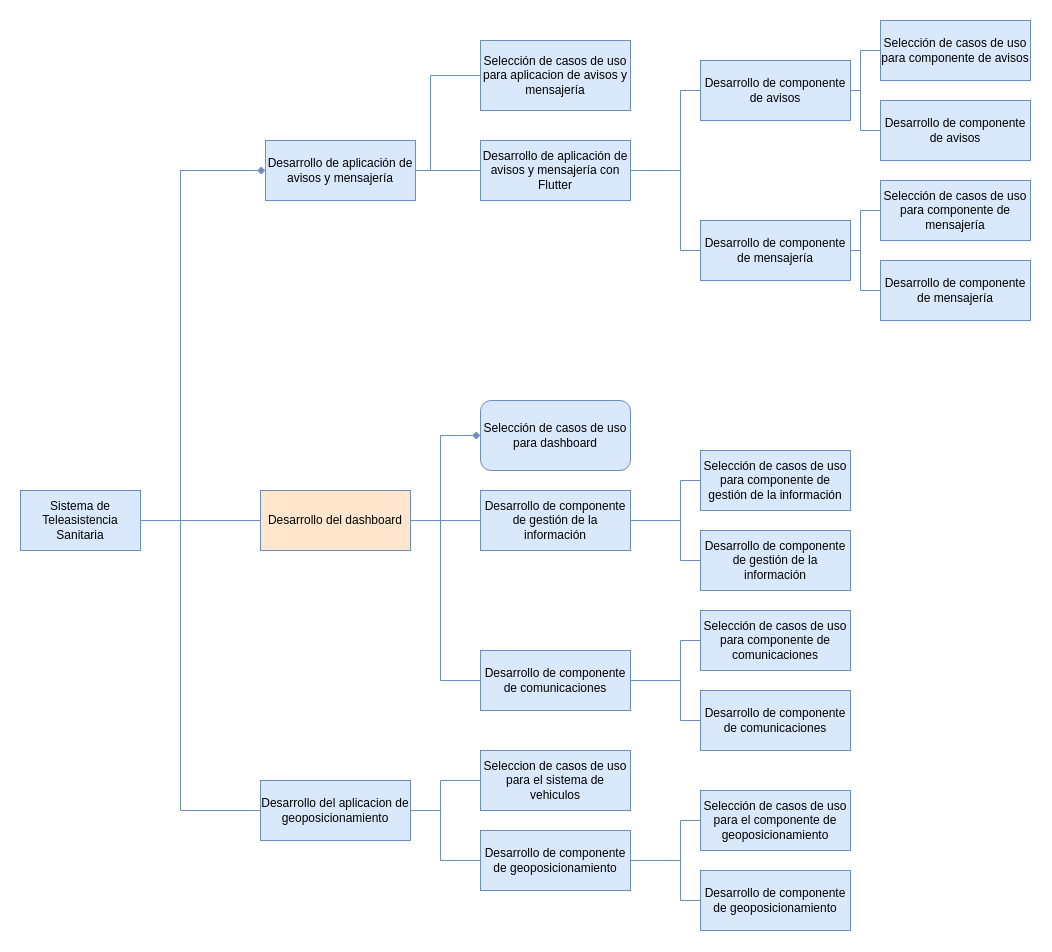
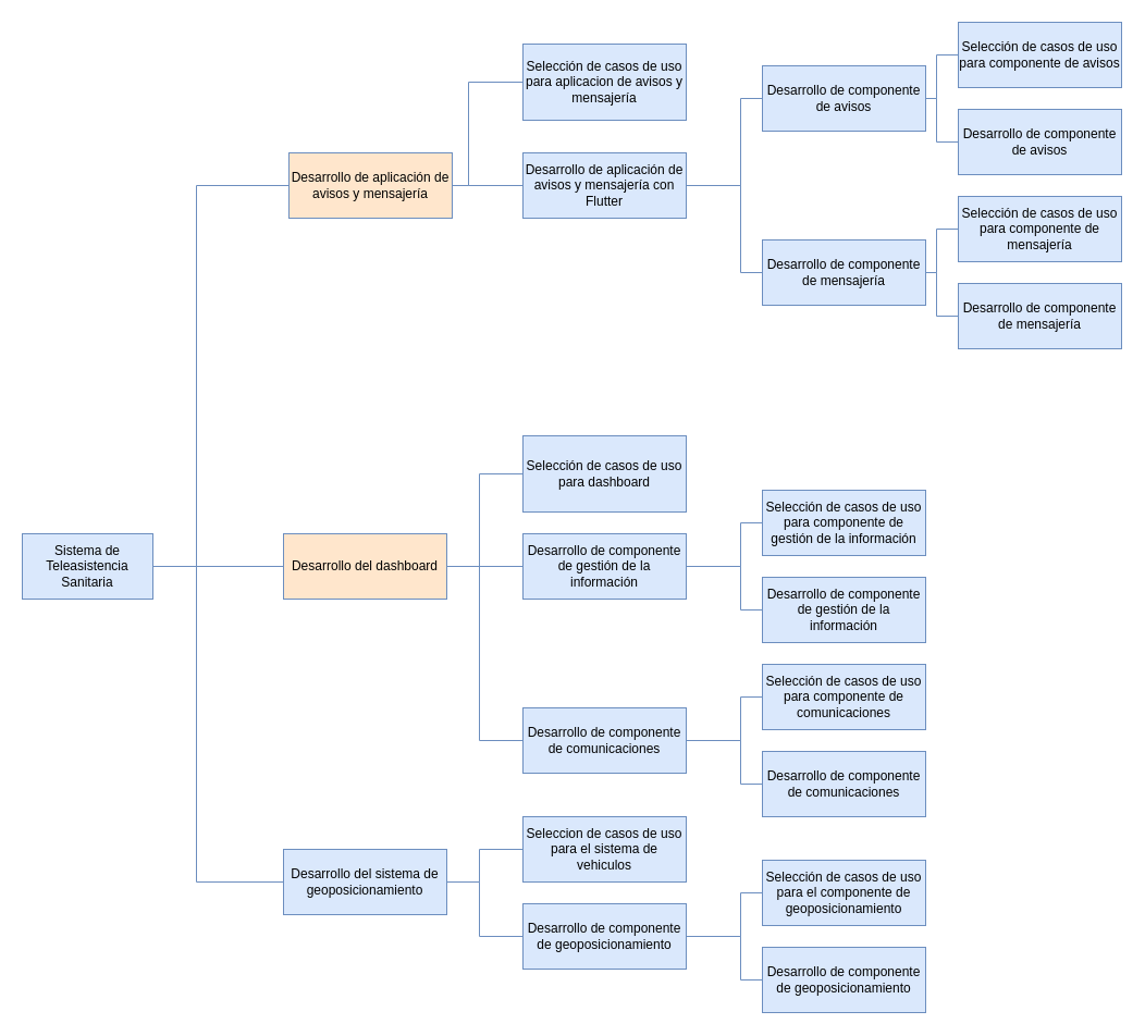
  <mxCell id="0" />
  <mxCell id="1" parent="0" />
  <mxCell id="2" value="Sistema de Teleasistencia Sanitaria" style="rounded=0;whiteSpace=wrap;html=1;fillColor=#dae8fc;strokeColor=#6c8ebf;" parent="1" vertex="1"><mxGeometry x="20" y="490" width="120" height="60" as="geometry" /></mxCell>
- <mxCell id="3" value="Desarrollo de aplicación de avisos y mensajería" style="rounded=0;whiteSpace=wrap;html=1;fillColor=#dae8fc;strokeColor=#6c8ebf;" parent="1" vertex="1"><mxGeometry x="265" y="140" width="150" height="60" as="geometry" /></mxCell>
+ <mxCell id="3" value="Desarrollo de aplicación de avisos y mensajería" style="rounded=0;whiteSpace=wrap;html=1;fillColor=#ffe6cc;strokeColor=#6c8ebf;" parent="1" vertex="1"><mxGeometry x="265" y="140" width="150" height="60" as="geometry" /></mxCell>
  <mxCell id="4" value="Desarrollo del dashboard" style="rounded=0;whiteSpace=wrap;html=1;fillColor=#ffe6cc;strokeColor=#6c8ebf;" parent="1" vertex="1"><mxGeometry x="260" y="490" width="150" height="60" as="geometry" /></mxCell>
  <mxCell id="5" value="Selección de casos de uso para aplicacion de avisos y mensajería" style="rounded=0;whiteSpace=wrap;html=1;fillColor=#dae8fc;strokeColor=#6c8ebf;" parent="1" vertex="1"><mxGeometry y="40" width="150" height="70" as="geometry" x="480" /></mxCell>
  <mxCell id="6" value="Desarrollo de aplicación de avisos y mensajería con Flutter" style="rounded=0;whiteSpace=wrap;html=1;fillColor=#dae8fc;strokeColor=#6c8ebf;" parent="1" vertex="1"><mxGeometry y="140" width="150" height="60" as="geometry" x="480" /></mxCell>
  <mxCell id="7" value="Desarrollo de componente de avisos" style="rounded=0;whiteSpace=wrap;html=1;fillColor=#dae8fc;strokeColor=#6c8ebf;" parent="1" vertex="1"><mxGeometry x="700" y="60" width="150" height="60" as="geometry" /></mxCell>
  <mxCell id="8" value="Desarrollo de componente de mensajería" style="rounded=0;whiteSpace=wrap;html=1;fillColor=#dae8fc;strokeColor=#6c8ebf;" parent="1" vertex="1"><mxGeometry x="700" y="220" width="150" height="60" as="geometry" /></mxCell>
  <mxCell id="9" value="Selección de casos de uso para componente de avisos" style="rounded=0;whiteSpace=wrap;html=1;fillColor=#dae8fc;strokeColor=#6c8ebf;" parent="1" vertex="1"><mxGeometry x="880" y="20" width="150" height="60" as="geometry" /></mxCell>
  <mxCell id="10" value="Desarrollo de componente de avisos" style="rounded=0;whiteSpace=wrap;html=1;fillColor=#dae8fc;strokeColor=#6c8ebf;" parent="1" vertex="1"><mxGeometry x="880" y="100" width="150" height="60" as="geometry" /></mxCell>
  <mxCell id="11" value="Selección de casos de uso para componente de mensajería" style="rounded=0;whiteSpace=wrap;html=1;fillColor=#dae8fc;strokeColor=#6c8ebf;" parent="1" vertex="1"><mxGeometry x="880" y="180" width="150" height="60" as="geometry" /></mxCell>
  <mxCell id="12" value="Desarrollo de componente de mensajería" style="rounded=0;whiteSpace=wrap;html=1;fillColor=#dae8fc;strokeColor=#6c8ebf;" parent="1" vertex="1"><mxGeometry x="880" y="260" width="150" height="60" as="geometry" /></mxCell>
  <mxCell id="13" value="" style="endArrow=none;html=1;rounded=0;exitX=1;exitY=0.5;exitDx=0;exitDy=0;entryX=0;entryY=0.5;entryDx=0;entryDy=0;fillColor=#dae8fc;strokeColor=#6c8ebf;" parent="1" source="2" target="4" edge="1"><mxGeometry width="50" height="50" relative="1" as="geometry"><mxPoint x="190" y="520" as="sourcePoint" /><mxPoint x="240" y="470" as="targetPoint" /><Array as="points"><mxPoint x="180" y="520" /></Array></mxGeometry></mxCell>
- <mxCell id="14" value="" style="endArrow=diamond;html=1;rounded=0;exitX=1;exitY=0.5;exitDx=0;exitDy=0;entryX=0;entryY=0.5;entryDx=0;entryDy=0;fillColor=#dae8fc;strokeColor=#6c8ebf;" parent="1" source="2" target="3" edge="1"><mxGeometry width="50" height="50" relative="1" as="geometry"><mxPoint x="200" y="520" as="sourcePoint" /><mxPoint x="250" y="470" as="targetPoint" /><Array as="points"><mxPoint x="180" y="520" /><mxPoint x="180" y="170" /></Array></mxGeometry></mxCell>
+ <mxCell id="14" value="" style="endArrow=none;html=1;rounded=0;exitX=1;exitY=0.5;exitDx=0;exitDy=0;entryX=0;entryY=0.5;entryDx=0;entryDy=0;fillColor=#dae8fc;strokeColor=#6c8ebf;" parent="1" source="2" target="3" edge="1"><mxGeometry width="50" height="50" relative="1" as="geometry"><mxPoint x="200" y="520" as="sourcePoint" /><mxPoint x="250" y="470" as="targetPoint" /><Array as="points"><mxPoint x="180" y="520" /><mxPoint x="180" y="170" /></Array></mxGeometry></mxCell>
  <mxCell id="15" value="" style="endArrow=none;html=1;rounded=0;exitX=1;exitY=0.5;exitDx=0;exitDy=0;entryX=0;entryY=0.5;entryDx=0;entryDy=0;fillColor=#dae8fc;strokeColor=#6c8ebf;" parent="1" source="3" target="5" edge="1"><mxGeometry width="50" height="50" relative="1" as="geometry"><mxPoint x="350" y="300" as="sourcePoint" /><mxPoint x="400" y="250" as="targetPoint" /><Array as="points"><mxPoint x="430" y="170" /><mxPoint x="430" y="75" /></Array></mxGeometry></mxCell>
  <mxCell id="16" value="" style="endArrow=none;html=1;rounded=0;exitX=1;exitY=0.5;exitDx=0;exitDy=0;entryX=0;entryY=0.5;entryDx=0;entryDy=0;fillColor=#dae8fc;strokeColor=#6c8ebf;" parent="1" source="3" target="6" edge="1"><mxGeometry width="50" height="50" relative="1" as="geometry"><mxPoint x="400" y="270" as="sourcePoint" /><mxPoint x="450" y="220" as="targetPoint" /><Array as="points"><mxPoint x="430" y="170" /></Array></mxGeometry></mxCell>
  <mxCell id="17" value="" style="endArrow=none;html=1;rounded=0;exitX=1;exitY=0.5;exitDx=0;exitDy=0;entryX=0;entryY=0.5;entryDx=0;entryDy=0;fillColor=#dae8fc;strokeColor=#6c8ebf;" parent="1" source="7" target="9" edge="1"><mxGeometry width="50" height="50" relative="1" as="geometry"><mxPoint x="760" y="210" as="sourcePoint" /><mxPoint x="880" y="90" as="targetPoint" /><Array as="points"><mxPoint x="860" y="90" /><mxPoint x="860" y="50" /></Array></mxGeometry></mxCell>
  <mxCell id="18" value="" style="endArrow=none;html=1;rounded=0;entryX=1;entryY=0.5;entryDx=0;entryDy=0;exitX=0;exitY=0.5;exitDx=0;exitDy=0;fillColor=#dae8fc;strokeColor=#6c8ebf;" parent="1" source="10" target="7" edge="1"><mxGeometry width="50" height="50" relative="1" as="geometry"><mxPoint x="820" y="190" as="sourcePoint" /><mxPoint x="870" y="140" as="targetPoint" /><Array as="points"><mxPoint x="860" y="130" /><mxPoint x="860" y="90" /></Array></mxGeometry></mxCell>
  <mxCell id="19" value="" style="endArrow=none;html=1;rounded=0;exitX=1;exitY=0.5;exitDx=0;exitDy=0;entryX=0;entryY=0.5;entryDx=0;entryDy=0;fillColor=#dae8fc;strokeColor=#6c8ebf;" parent="1" source="8" target="11" edge="1"><mxGeometry width="50" height="50" relative="1" as="geometry"><mxPoint x="840" y="250" as="sourcePoint" /><mxPoint x="880" y="250" as="targetPoint" /><Array as="points"><mxPoint x="860" y="250" /><mxPoint x="860" y="210" /></Array></mxGeometry></mxCell>
  <mxCell id="20" value="" style="endArrow=none;html=1;rounded=0;exitX=0;exitY=0.5;exitDx=0;exitDy=0;fillColor=#dae8fc;strokeColor=#6c8ebf;" parent="1" source="12" target="8" edge="1"><mxGeometry width="50" height="50" relative="1" as="geometry"><mxPoint x="880" y="330" as="sourcePoint" /><mxPoint x="840" y="250" as="targetPoint" /><Array as="points"><mxPoint x="860" y="290" /><mxPoint x="860" y="250" /></Array></mxGeometry></mxCell>
  <mxCell id="21" value="" style="endArrow=none;html=1;rounded=0;exitX=1;exitY=0.5;exitDx=0;exitDy=0;entryX=0;entryY=0.5;entryDx=0;entryDy=0;fillColor=#dae8fc;strokeColor=#6c8ebf;" parent="1" source="6" target="8" edge="1"><mxGeometry width="50" height="50" relative="1" as="geometry"><mxPoint x="650" y="280" as="sourcePoint" /><mxPoint x="700" y="230" as="targetPoint" /><Array as="points"><mxPoint x="680" y="170" /><mxPoint x="680" y="250" /></Array></mxGeometry></mxCell>
  <mxCell id="22" value="" style="endArrow=none;html=1;rounded=0;exitX=1;exitY=0.5;exitDx=0;exitDy=0;entryX=0;entryY=0.5;entryDx=0;entryDy=0;fillColor=#dae8fc;strokeColor=#6c8ebf;" parent="1" source="6" target="7" edge="1"><mxGeometry width="50" height="50" relative="1" as="geometry"><mxPoint x="660" y="140" as="sourcePoint" /><mxPoint x="710" y="90" as="targetPoint" /><Array as="points"><mxPoint x="680" y="170" /><mxPoint x="680" y="90" /></Array></mxGeometry></mxCell>
- <mxCell id="23" value="Selección de casos de uso para dashboard" style="whiteSpace=wrap;html=1;fillColor=#dae8fc;strokeColor=#6c8ebf;rounded=1;" parent="1" vertex="1"><mxGeometry y="400" width="150" height="70" as="geometry" x="480" /></mxCell>
+ <mxCell id="23" value="Selección de casos de uso para dashboard" style="rounded=0;whiteSpace=wrap;html=1;fillColor=#dae8fc;strokeColor=#6c8ebf;" parent="1" vertex="1"><mxGeometry y="400" width="150" height="70" as="geometry" x="480" /></mxCell>
  <mxCell id="24" value="Desarrollo de componente de gestión de la información" style="rounded=0;whiteSpace=wrap;html=1;fillColor=#dae8fc;strokeColor=#6c8ebf;" parent="1" vertex="1"><mxGeometry y="490" width="150" height="60" as="geometry" x="480" /></mxCell>
  <mxCell id="25" value="Desarrollo de componente de comunicaciones" style="rounded=0;whiteSpace=wrap;html=1;fillColor=#dae8fc;strokeColor=#6c8ebf;" parent="1" vertex="1"><mxGeometry y="650" width="150" height="60" as="geometry" x="480" /></mxCell>
  <mxCell id="26" value="Selección de casos de uso para componente de gestión de la información" style="rounded=0;whiteSpace=wrap;html=1;fillColor=#dae8fc;strokeColor=#6c8ebf;" parent="1" vertex="1"><mxGeometry x="700" y="450" width="150" height="60" as="geometry" /></mxCell>
  <mxCell id="27" value="Desarrollo de componente de gestión de la información" style="rounded=0;whiteSpace=wrap;html=1;fillColor=#dae8fc;strokeColor=#6c8ebf;" parent="1" vertex="1"><mxGeometry x="700" y="530" width="150" height="60" as="geometry" /></mxCell>
  <mxCell id="28" value="" style="endArrow=none;html=1;rounded=0;exitX=1;exitY=0.5;exitDx=0;exitDy=0;entryX=0;entryY=0.5;entryDx=0;entryDy=0;fillColor=#dae8fc;strokeColor=#6c8ebf;" parent="1" source="24" target="26" edge="1"><mxGeometry width="50" height="50" relative="1" as="geometry"><mxPoint x="660" y="495" as="sourcePoint" /><mxPoint x="700" y="495" as="targetPoint" /><Array as="points"><mxPoint x="680" y="520" /><mxPoint x="680" y="480" /></Array></mxGeometry></mxCell>
  <mxCell id="29" value="" style="endArrow=none;html=1;rounded=0;entryX=1;entryY=0.5;entryDx=0;entryDy=0;exitX=0;exitY=0.5;exitDx=0;exitDy=0;fillColor=#dae8fc;strokeColor=#6c8ebf;" parent="1" source="27" target="24" edge="1"><mxGeometry width="50" height="50" relative="1" as="geometry"><mxPoint x="700" y="575" as="sourcePoint" /><mxPoint x="660" y="495" as="targetPoint" /><Array as="points"><mxPoint x="680" y="560" /><mxPoint x="680" y="520" /></Array></mxGeometry></mxCell>
  <mxCell id="30" value="Selección de casos de uso para componente de comunicaciones" style="rounded=0;whiteSpace=wrap;html=1;fillColor=#dae8fc;strokeColor=#6c8ebf;" parent="1" vertex="1"><mxGeometry x="700" y="610" width="150" height="60" as="geometry" /></mxCell>
  <mxCell id="31" value="Desarrollo de componente de comunicaciones" style="rounded=0;whiteSpace=wrap;html=1;fillColor=#dae8fc;strokeColor=#6c8ebf;" parent="1" vertex="1"><mxGeometry x="700" y="690" width="150" height="60" as="geometry" /></mxCell>
  <mxCell id="32" value="" style="endArrow=none;html=1;rounded=0;entryX=0;entryY=0.5;entryDx=0;entryDy=0;fillColor=#dae8fc;strokeColor=#6c8ebf;" parent="1" source="25" target="30" edge="1"><mxGeometry width="50" height="50" relative="1" as="geometry"><mxPoint x="630" y="680" as="sourcePoint" /><mxPoint x="700" y="655" as="targetPoint" /><Array as="points"><mxPoint x="680" y="680" /><mxPoint x="680" y="640" /></Array></mxGeometry></mxCell>
  <mxCell id="33" value="" style="endArrow=none;html=1;rounded=0;exitX=0;exitY=0.5;exitDx=0;exitDy=0;fillColor=#dae8fc;strokeColor=#6c8ebf;" parent="1" source="31" target="25" edge="1"><mxGeometry width="50" height="50" relative="1" as="geometry"><mxPoint x="700" y="735" as="sourcePoint" /><mxPoint x="630" y="680" as="targetPoint" /><Array as="points"><mxPoint x="680" y="720" /><mxPoint x="680" y="680" /></Array></mxGeometry></mxCell>
  <mxCell id="34" value="" style="endArrow=none;html=1;rounded=0;entryX=0;entryY=0.5;entryDx=0;entryDy=0;exitX=1;exitY=0.5;exitDx=0;exitDy=0;fillColor=#dae8fc;strokeColor=#6c8ebf;" parent="1" source="4" target="25" edge="1"><mxGeometry width="50" height="50" relative="1" as="geometry"><mxPoint x="400" y="495" as="sourcePoint" /><mxPoint x="340" y="685" as="targetPoint" /><Array as="points"><mxPoint x="440" y="520" /><mxPoint x="440" y="680" /></Array></mxGeometry></mxCell>
  <mxCell id="35" value="Desarrollo de componente de geoposicionamiento" style="rounded=0;whiteSpace=wrap;html=1;fillColor=#dae8fc;strokeColor=#6c8ebf;" parent="1" vertex="1"><mxGeometry x="700" y="870" width="150" height="60" as="geometry" /></mxCell>
  <mxCell id="36" value="Seleccion de casos de uso para el sistema de vehiculos" style="rounded=0;whiteSpace=wrap;html=1;fillColor=#dae8fc;strokeColor=#6c8ebf;" parent="1" vertex="1"><mxGeometry y="750" width="150" height="60" as="geometry" x="480" /></mxCell>
  <mxCell id="37" value="Selección de casos de uso para el componente de geoposicionamiento" style="whiteSpace=wrap;html=1;fillColor=#dae8fc;strokeColor=#6c8ebf;" parent="1" vertex="1"><mxGeometry x="700" y="790" width="150" height="60" as="geometry" /></mxCell>
- <mxCell id="38" value="Desarrollo del aplicacion de geoposicionamiento" style="rounded=0;whiteSpace=wrap;html=1;fillColor=#dae8fc;strokeColor=#6c8ebf;" parent="1" vertex="1"><mxGeometry x="260" y="780" width="150" height="60" as="geometry" /></mxCell>
+ <mxCell id="38" value="Desarrollo del sistema de geoposicionamiento" style="rounded=0;whiteSpace=wrap;html=1;fillColor=#dae8fc;strokeColor=#6c8ebf;" parent="1" vertex="1"><mxGeometry x="260" y="780" width="150" height="60" as="geometry" /></mxCell>
  <mxCell id="39" value="" style="endArrow=none;html=1;rounded=0;exitX=1;exitY=0.5;exitDx=0;exitDy=0;entryX=0;entryY=0.5;entryDx=0;entryDy=0;fillColor=#dae8fc;strokeColor=#6c8ebf;" parent="1" source="38" target="36" edge="1"><mxGeometry width="50" height="50" relative="1" as="geometry"><mxPoint x="710" y="640" as="sourcePoint" /><mxPoint x="760" y="590" as="targetPoint" /><Array as="points"><mxPoint x="440" y="810" /><mxPoint x="440" y="780" /></Array></mxGeometry></mxCell>
  <mxCell id="40" value="" style="endArrow=none;html=1;rounded=0;exitX=0;exitY=0.5;exitDx=0;exitDy=0;entryX=1;entryY=0.5;entryDx=0;entryDy=0;fillColor=#dae8fc;strokeColor=#6c8ebf;" parent="1" source="38" target="2" edge="1"><mxGeometry width="50" height="50" relative="1" as="geometry"><mxPoint x="590" y="860" as="sourcePoint" /><mxPoint x="640" y="810" as="targetPoint" /><Array as="points"><mxPoint x="180" y="810" /><mxPoint x="180" y="520" /></Array></mxGeometry></mxCell>
  <mxCell id="41" value="Desarrollo de componente de geoposicionamiento" style="rounded=0;whiteSpace=wrap;html=1;fillColor=#dae8fc;strokeColor=#6c8ebf;" parent="1" vertex="1"><mxGeometry y="830" width="150" height="60" as="geometry" x="480" /></mxCell>
  <mxCell id="42" value="" style="endArrow=none;html=1;rounded=0;exitX=0;exitY=0.5;exitDx=0;exitDy=0;entryX=1;entryY=0.5;entryDx=0;entryDy=0;fillColor=#dae8fc;strokeColor=#6c8ebf;" parent="1" source="41" target="38" edge="1"><mxGeometry width="50" height="50" relative="1" as="geometry"><mxPoint x="710" y="650" as="sourcePoint" /><mxPoint x="410" y="770" as="targetPoint" /><Array as="points"><mxPoint x="440" y="860" /><mxPoint x="440" y="810" /></Array></mxGeometry></mxCell>
  <mxCell id="43" value="" style="endArrow=none;html=1;rounded=0;exitX=1;exitY=0.5;exitDx=0;exitDy=0;entryX=0;entryY=0.5;entryDx=0;entryDy=0;fillColor=#dae8fc;strokeColor=#6c8ebf;" parent="1" source="41" target="37" edge="1"><mxGeometry width="50" height="50" relative="1" as="geometry"><mxPoint x="730" y="810" as="sourcePoint" /><mxPoint x="780" y="760" as="targetPoint" /><Array as="points"><mxPoint x="680" y="860" /><mxPoint x="680" y="820" /></Array></mxGeometry></mxCell>
  <mxCell id="44" value="" style="endArrow=none;html=1;rounded=0;exitX=0;exitY=0.5;exitDx=0;exitDy=0;fillColor=#dae8fc;strokeColor=#6c8ebf;" parent="1" source="35" edge="1"><mxGeometry width="50" height="50" relative="1" as="geometry"><mxPoint x="730" y="810" as="sourcePoint" /><mxPoint x="630" y="860" as="targetPoint" /><Array as="points"><mxPoint x="680" y="900" /><mxPoint x="680" y="860" /></Array></mxGeometry></mxCell>
  <mxCell id="45" value="" style="endArrow=none;html=1;rounded=0;exitX=1;exitY=0.5;exitDx=0;exitDy=0;entryX=0;entryY=0.5;entryDx=0;entryDy=0;fillColor=#dae8fc;strokeColor=#6c8ebf;" parent="1" source="4" target="24" edge="1"><mxGeometry width="50" height="50" relative="1" as="geometry"><mxPoint x="550" y="510" as="sourcePoint" /><mxPoint x="600" y="460" as="targetPoint" /></mxGeometry></mxCell>
- <mxCell id="46" value="" style="endArrow=diamond;html=1;rounded=0;exitX=1;exitY=0.5;exitDx=0;exitDy=0;entryX=0;entryY=0.5;entryDx=0;entryDy=0;fillColor=#dae8fc;strokeColor=#6c8ebf;" parent="1" source="4" target="23" edge="1"><mxGeometry width="50" height="50" relative="1" as="geometry"><mxPoint x="550" y="510" as="sourcePoint" /><mxPoint x="600" y="460" as="targetPoint" /><Array as="points"><mxPoint x="440" y="520" /><mxPoint x="440" y="435" /></Array></mxGeometry></mxCell>
+ <mxCell id="46" value="" style="endArrow=none;html=1;rounded=0;exitX=1;exitY=0.5;exitDx=0;exitDy=0;entryX=0;entryY=0.5;entryDx=0;entryDy=0;fillColor=#dae8fc;strokeColor=#6c8ebf;" parent="1" source="4" target="23" edge="1"><mxGeometry width="50" height="50" relative="1" as="geometry"><mxPoint x="550" y="510" as="sourcePoint" /><mxPoint x="600" y="460" as="targetPoint" /><Array as="points"><mxPoint x="440" y="520" /><mxPoint x="440" y="435" /></Array></mxGeometry></mxCell>
